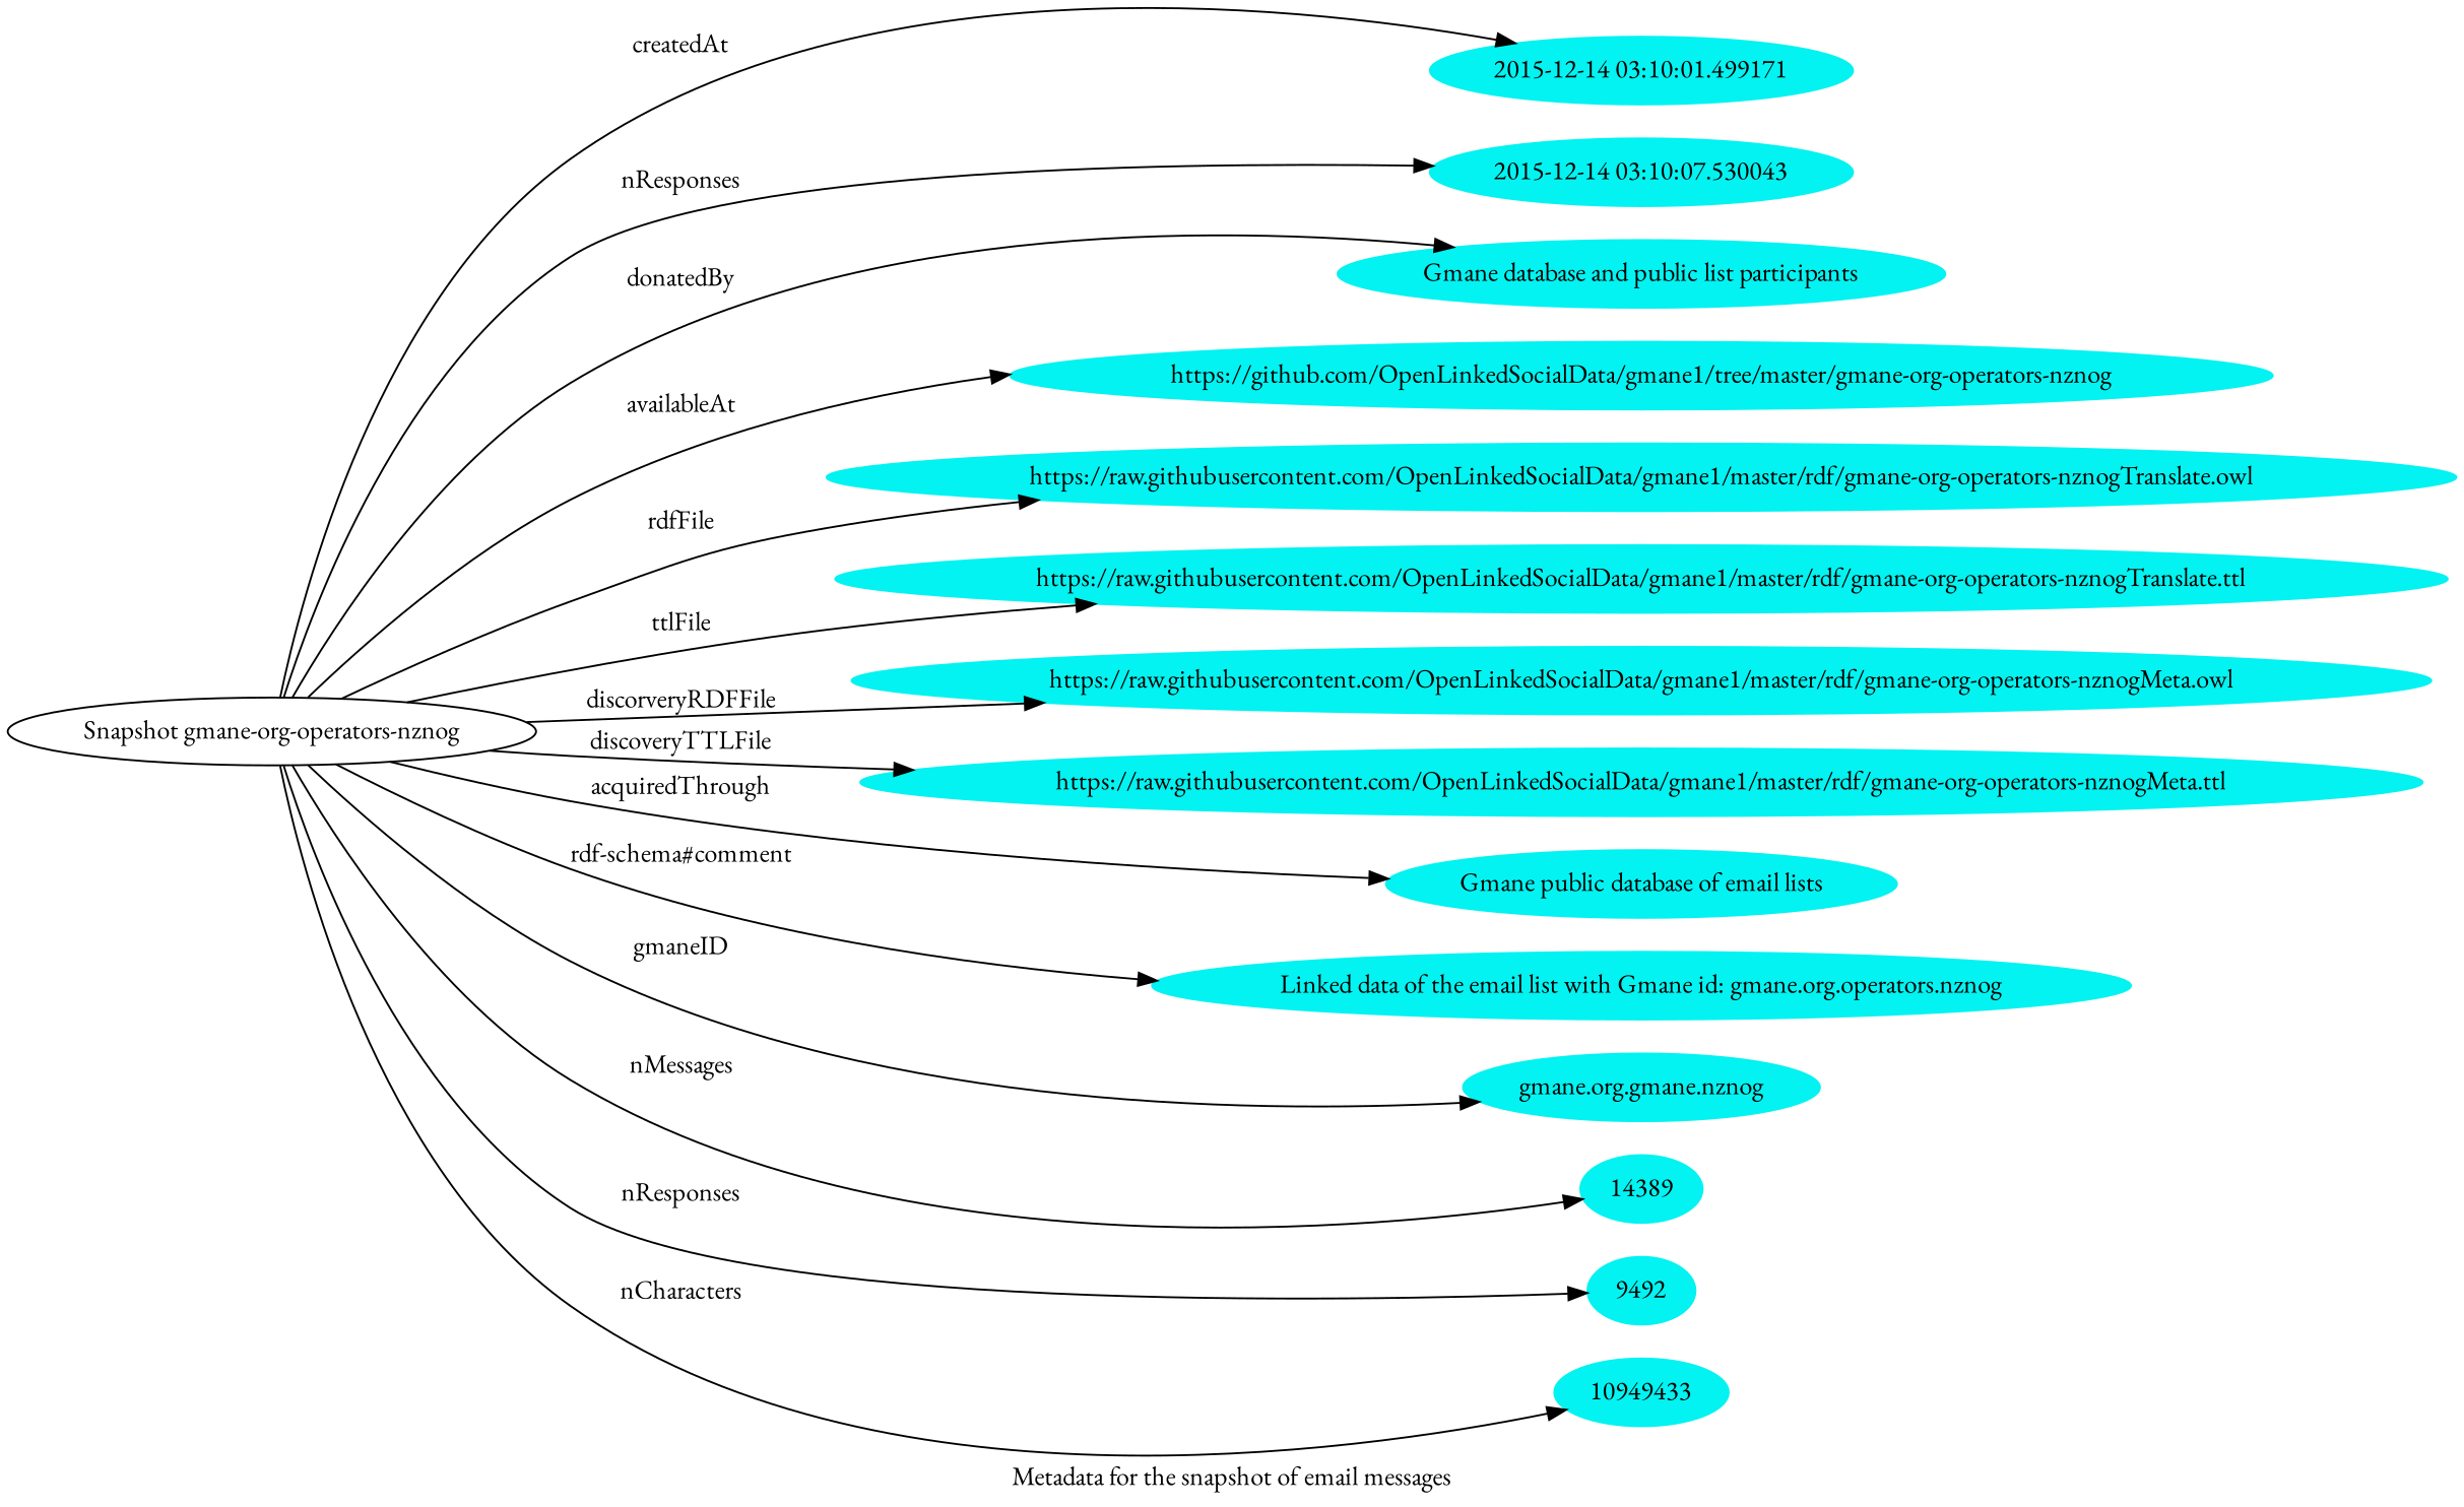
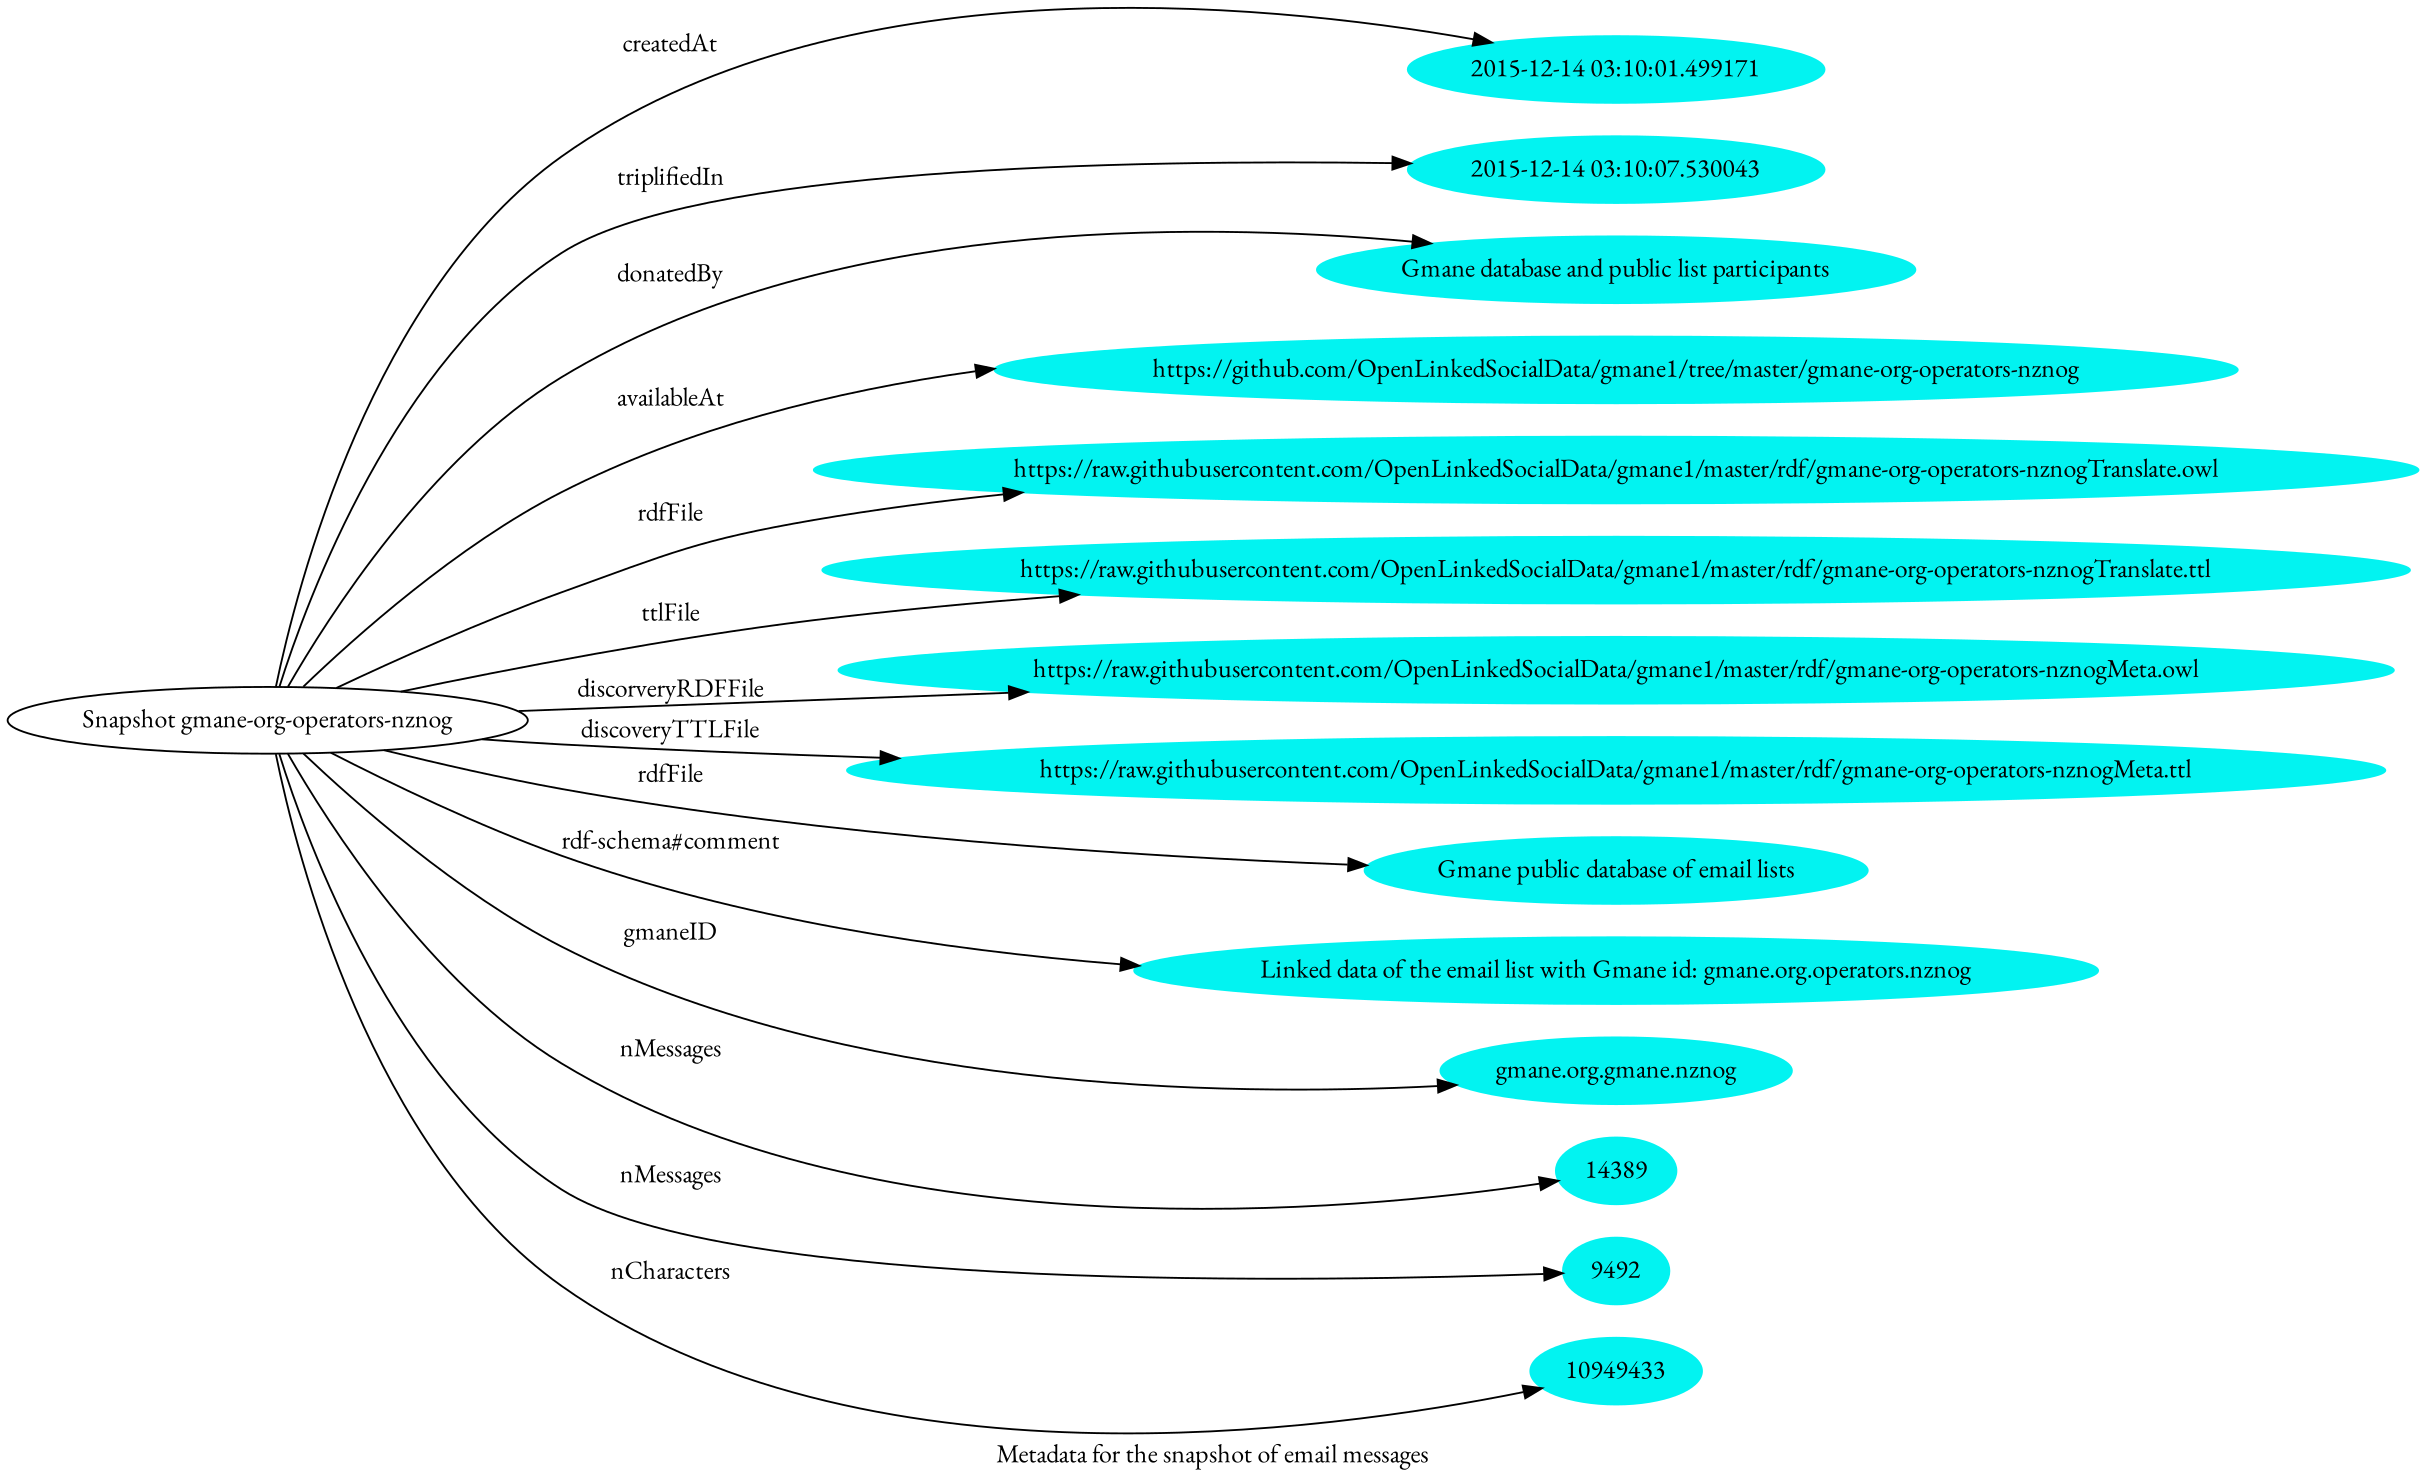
  digraph {
    fontname="EB Garamond"
    label="Metadata for the snapshot of email messages"
    rankdir=LR
    node [color="#02F3F1" fontname="EB Garamond" style=filled]
    edge [fontname="EB Garamond"]
    n1 [label="2015-12-14 03:10:01.499171"]
    "Snapshot gmane-org-operators-nznog" [color="" style=""]
    n3 [label="2015-12-14 03:10:07.530043"]
    n4 [label="Gmane database and public list participants"]
    n5 [label="https://github.com/OpenLinkedSocialData/gmane1/tree/master/gmane-org-operators-nznog"]
    n6 [label="https://raw.githubusercontent.com/OpenLinkedSocialData/gmane1/master/rdf/gmane-org-operators-nznogTranslate.owl"]
    n7 [label="https://raw.githubusercontent.com/OpenLinkedSocialData/gmane1/master/rdf/gmane-org-operators-nznogTranslate.ttl"]
    n8 [label="https://raw.githubusercontent.com/OpenLinkedSocialData/gmane1/master/rdf/gmane-org-operators-nznogMeta.owl"]
    n9 [label="https://raw.githubusercontent.com/OpenLinkedSocialData/gmane1/master/rdf/gmane-org-operators-nznogMeta.ttl"]
    n10 [label="Gmane public database of email lists"]
    n11 [label="Linked data of the email list with Gmane id: gmane.org.operators.nznog"]
    n12 [label="gmane.org.gmane.nznog"]
    n13 [label=14389]
    n14 [label=9492]
    n15 [label=10949433]
    "Snapshot gmane-org-operators-nznog" -> n1 [label=createdAt]
-   "Snapshot gmane-org-operators-nznog" -> n3 [label=nResponses]
+   "Snapshot gmane-org-operators-nznog" -> n3 [label=triplifiedIn]
    "Snapshot gmane-org-operators-nznog" -> n4 [label=donatedBy]
    "Snapshot gmane-org-operators-nznog" -> n5 [label=availableAt]
    "Snapshot gmane-org-operators-nznog" -> n6 [label=rdfFile]
    "Snapshot gmane-org-operators-nznog" -> n7 [label=ttlFile]
    "Snapshot gmane-org-operators-nznog" -> n8 [label=discorveryRDFFile]
    "Snapshot gmane-org-operators-nznog" -> n9 [label=discoveryTTLFile]
-   "Snapshot gmane-org-operators-nznog" -> n10 [label=acquiredThrough]
+   "Snapshot gmane-org-operators-nznog" -> n10 [label=rdfFile]
    "Snapshot gmane-org-operators-nznog" -> n11 [label="rdf-schema#comment"]
    "Snapshot gmane-org-operators-nznog" -> n12 [label=gmaneID]
    "Snapshot gmane-org-operators-nznog" -> n13 [label=nMessages]
-   "Snapshot gmane-org-operators-nznog" -> n14 [label=nResponses]
+   "Snapshot gmane-org-operators-nznog" -> n14 [label=nMessages]
    "Snapshot gmane-org-operators-nznog" -> n15 [label=nCharacters]
  }
